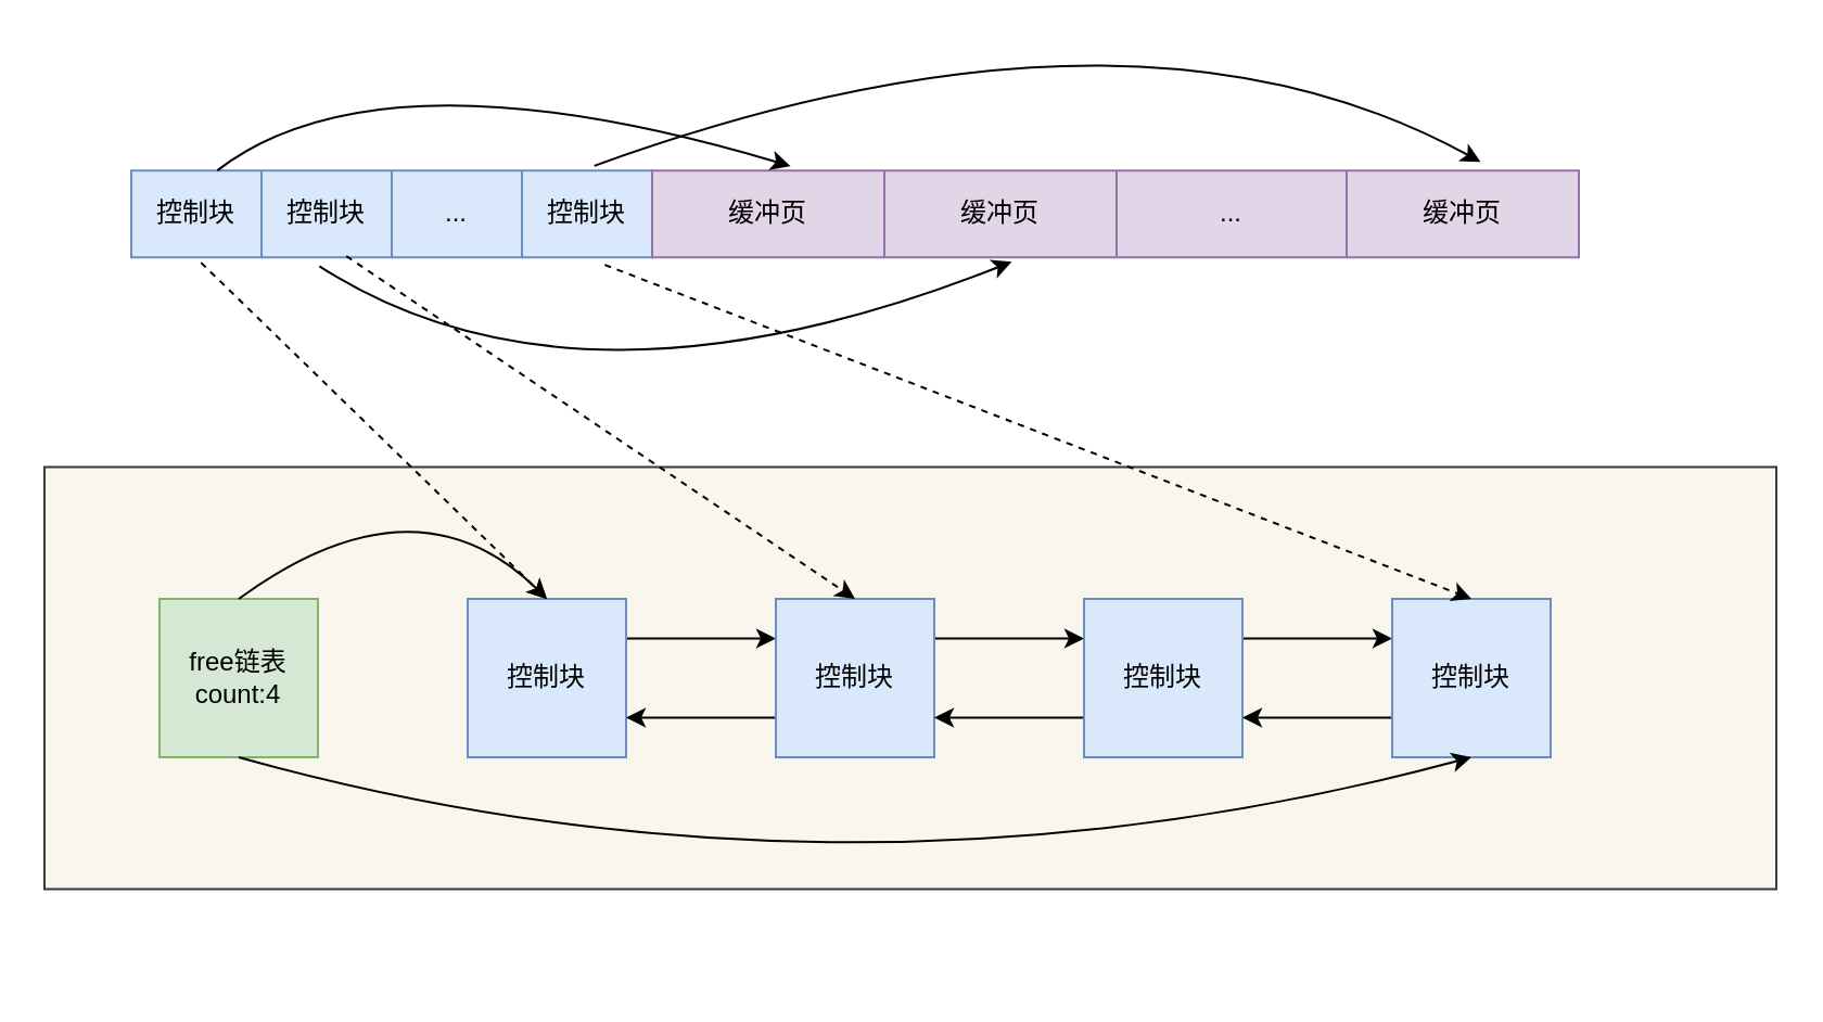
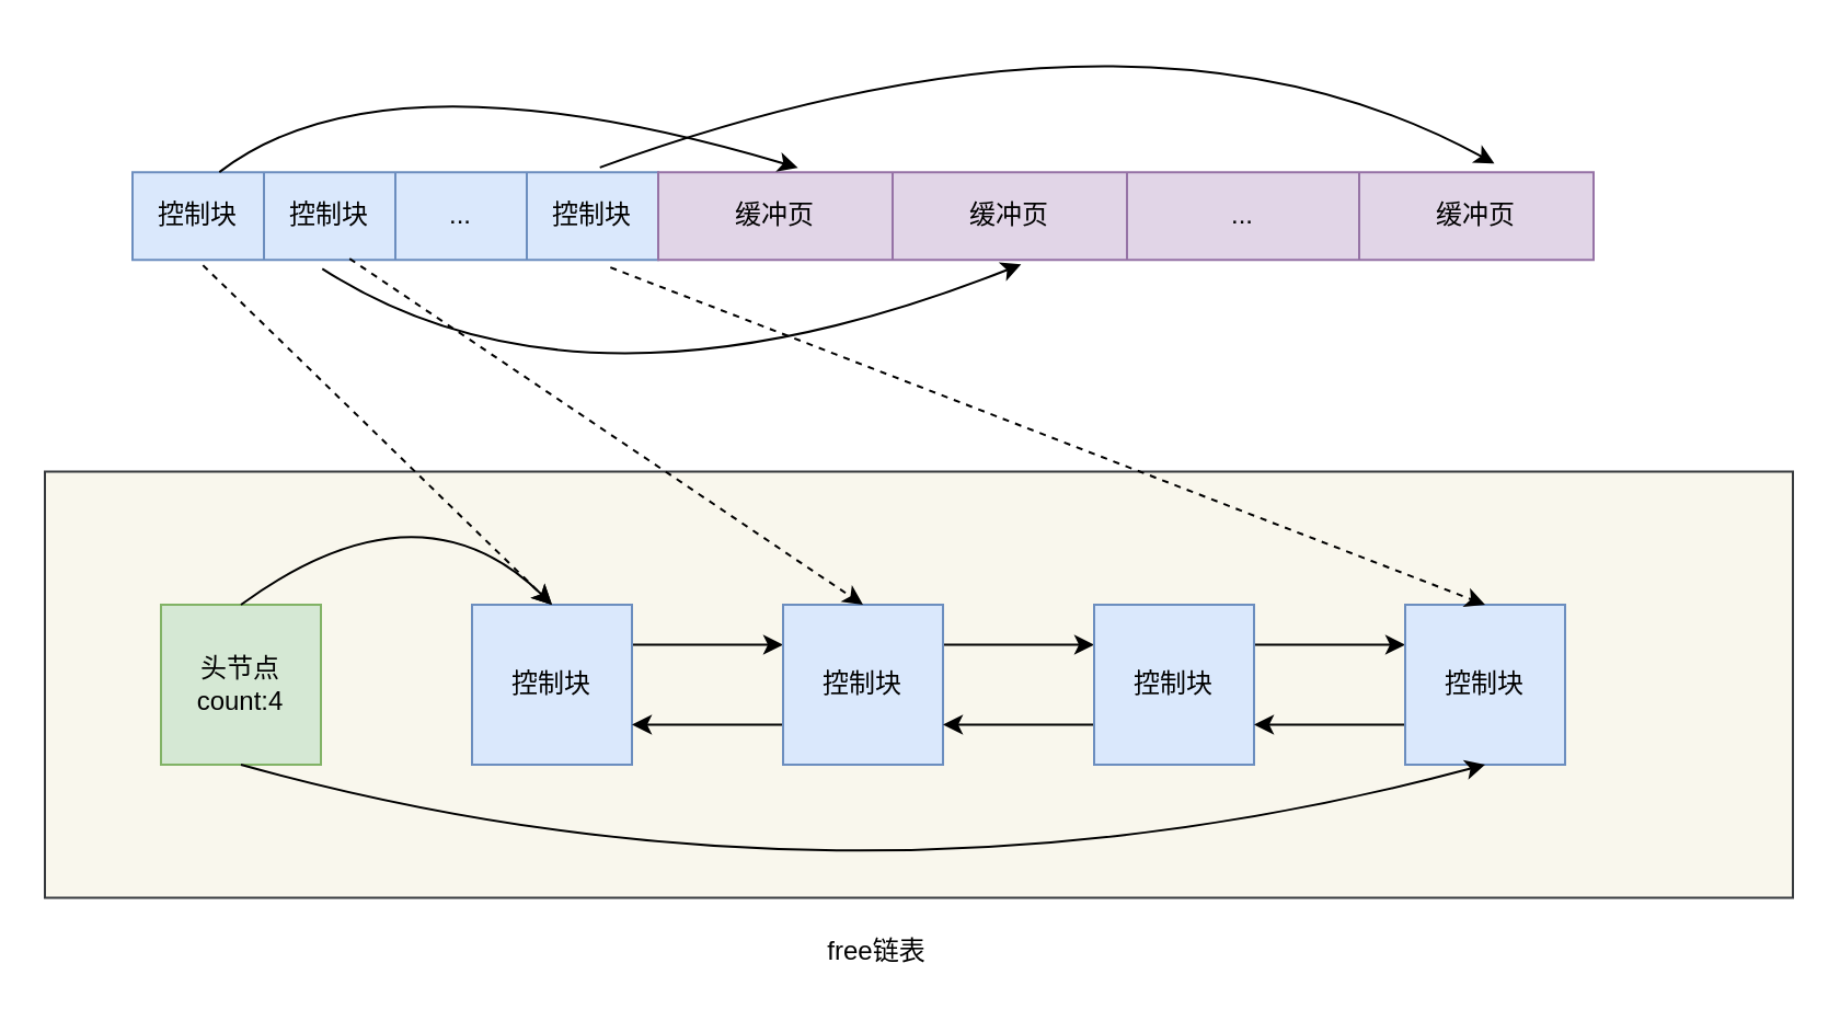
  <mxCell id="0" />
  <mxCell id="1" parent="0" />
  <mxCell id="2" value="" style="rounded=0;whiteSpace=wrap;html=1;fillColor=#f9f7ed;strokeColor=#36393d;" vertex="1" parent="1"><mxGeometry x="20" y="214.75" width="798" height="194.5" as="geometry" /></mxCell>
  <mxCell id="3" value="" style="group" vertex="1" connectable="0" parent="1"><mxGeometry x="60" y="78.08" width="667" height="40" as="geometry" /></mxCell>
  <mxCell id="4" value="" style="shape=table;startSize=0;container=1;collapsible=0;childLayout=tableLayout;fillColor=#dae8fc;strokeColor=#6c8ebf;" vertex="1" parent="3"><mxGeometry width="240" height="40" as="geometry" /></mxCell>
  <mxCell id="5" value="" style="shape=tableRow;horizontal=0;startSize=0;swimlaneHead=0;swimlaneBody=0;strokeColor=inherit;top=0;left=0;bottom=0;right=0;collapsible=0;dropTarget=0;fillColor=none;points=[[0,0.5],[1,0.5]];portConstraint=eastwest;" vertex="1" parent="4"><mxGeometry width="240" height="40" as="geometry" /></mxCell>
  <mxCell id="6" value="控制块" style="shape=partialRectangle;html=1;whiteSpace=wrap;connectable=0;strokeColor=inherit;overflow=hidden;fillColor=none;top=0;left=0;bottom=0;right=0;pointerEvents=1;" vertex="1" parent="5"><mxGeometry width="60" height="40" as="geometry"><mxRectangle width="60" height="40" as="alternateBounds" /></mxGeometry></mxCell>
  <mxCell id="7" value="控制块" style="shape=partialRectangle;html=1;whiteSpace=wrap;connectable=0;strokeColor=inherit;overflow=hidden;fillColor=none;top=0;left=0;bottom=0;right=0;pointerEvents=1;" vertex="1" parent="5"><mxGeometry x="60" width="60" height="40" as="geometry"><mxRectangle width="60" height="40" as="alternateBounds" /></mxGeometry></mxCell>
  <mxCell id="8" value="..." style="shape=partialRectangle;html=1;whiteSpace=wrap;connectable=0;strokeColor=inherit;overflow=hidden;fillColor=none;top=0;left=0;bottom=0;right=0;pointerEvents=1;" vertex="1" parent="5"><mxGeometry x="120" width="60" height="40" as="geometry"><mxRectangle width="60" height="40" as="alternateBounds" /></mxGeometry></mxCell>
  <mxCell id="9" value="控制块" style="shape=partialRectangle;html=1;whiteSpace=wrap;connectable=0;strokeColor=inherit;overflow=hidden;fillColor=none;top=0;left=0;bottom=0;right=0;pointerEvents=1;" vertex="1" parent="5"><mxGeometry x="180" width="60" height="40" as="geometry"><mxRectangle width="60" height="40" as="alternateBounds" /></mxGeometry></mxCell>
  <mxCell id="10" value="" style="shape=table;startSize=0;container=1;collapsible=0;childLayout=tableLayout;fillColor=#e1d5e7;strokeColor=#9673a6;" vertex="1" parent="3"><mxGeometry x="240" width="427" height="40" as="geometry" /></mxCell>
  <mxCell id="11" value="" style="shape=tableRow;horizontal=0;startSize=0;swimlaneHead=0;swimlaneBody=0;strokeColor=inherit;top=0;left=0;bottom=0;right=0;collapsible=0;dropTarget=0;fillColor=none;points=[[0,0.5],[1,0.5]];portConstraint=eastwest;" vertex="1" parent="10"><mxGeometry width="427" height="40" as="geometry" /></mxCell>
  <mxCell id="12" value="缓冲页" style="shape=partialRectangle;html=1;whiteSpace=wrap;connectable=0;strokeColor=inherit;overflow=hidden;fillColor=none;top=0;left=0;bottom=0;right=0;pointerEvents=1;" vertex="1" parent="11"><mxGeometry width="107" height="40" as="geometry"><mxRectangle width="107" height="40" as="alternateBounds" /></mxGeometry></mxCell>
  <mxCell id="13" value="缓冲页" style="shape=partialRectangle;html=1;whiteSpace=wrap;connectable=0;strokeColor=inherit;overflow=hidden;fillColor=none;top=0;left=0;bottom=0;right=0;pointerEvents=1;" vertex="1" parent="11"><mxGeometry x="107" width="107" height="40" as="geometry"><mxRectangle width="107" height="40" as="alternateBounds" /></mxGeometry></mxCell>
  <mxCell id="14" value="..." style="shape=partialRectangle;html=1;whiteSpace=wrap;connectable=0;strokeColor=inherit;overflow=hidden;fillColor=none;top=0;left=0;bottom=0;right=0;pointerEvents=1;" vertex="1" parent="11"><mxGeometry x="214" width="106" height="40" as="geometry"><mxRectangle width="106" height="40" as="alternateBounds" /></mxGeometry></mxCell>
  <mxCell id="15" value="缓冲页" style="shape=partialRectangle;html=1;whiteSpace=wrap;connectable=0;strokeColor=inherit;overflow=hidden;fillColor=none;top=0;left=0;bottom=0;right=0;pointerEvents=1;" vertex="1" parent="11"><mxGeometry x="320" width="107" height="40" as="geometry"><mxRectangle width="107" height="40" as="alternateBounds" /></mxGeometry></mxCell>
  <mxCell id="16" value="" style="curved=1;endArrow=classic;html=1;rounded=0;exitX=0.361;exitY=1.102;exitDx=0;exitDy=0;exitPerimeter=0;entryX=0.388;entryY=1.052;entryDx=0;entryDy=0;entryPerimeter=0;" edge="1" parent="3" source="5" target="11"><mxGeometry width="50" height="50" relative="1" as="geometry"><mxPoint x="232" y="126" as="sourcePoint" /><mxPoint x="496.151" y="124" as="targetPoint" /><Array as="points"><mxPoint x="206" y="121" /></Array></mxGeometry></mxCell>
  <mxCell id="17" value="" style="curved=1;endArrow=classic;html=1;rounded=0;entryX=0.894;entryY=-0.098;entryDx=0;entryDy=0;entryPerimeter=0;exitX=0.889;exitY=-0.054;exitDx=0;exitDy=0;exitPerimeter=0;" edge="1" parent="3" source="5" target="11"><mxGeometry width="50" height="50" relative="1" as="geometry"><mxPoint x="419" y="-87" as="sourcePoint" /><mxPoint x="683.151" y="-89" as="targetPoint" /><Array as="points"><mxPoint x="461.36" y="-92.08" /></Array></mxGeometry></mxCell>
  <mxCell id="18" value="" style="curved=1;endArrow=classic;html=1;rounded=0;exitX=0.136;exitY=0.002;exitDx=0;exitDy=0;exitPerimeter=0;entryX=0.133;entryY=-0.048;entryDx=0;entryDy=0;entryPerimeter=0;" edge="1" parent="1"><mxGeometry width="50" height="50" relative="1" as="geometry"><mxPoint x="99.64" y="78.08" as="sourcePoint" /><mxPoint x="363.791" y="76.08" as="targetPoint" /><Array as="points"><mxPoint x="175" y="20.08" /></Array></mxGeometry></mxCell>
  <mxCell id="19" style="edgeStyle=orthogonalEdgeStyle;rounded=0;orthogonalLoop=1;jettySize=auto;html=1;exitX=1;exitY=0.25;exitDx=0;exitDy=0;entryX=0;entryY=0.25;entryDx=0;entryDy=0;" edge="1" parent="1" source="20" target="23"><mxGeometry relative="1" as="geometry" /></mxCell>
  <mxCell id="20" value="控制块" style="whiteSpace=wrap;html=1;aspect=fixed;fillColor=#dae8fc;strokeColor=#6c8ebf;" vertex="1" parent="1"><mxGeometry x="215" y="275.5" width="73" height="73" as="geometry" /></mxCell>
  <mxCell id="21" style="edgeStyle=orthogonalEdgeStyle;rounded=0;orthogonalLoop=1;jettySize=auto;html=1;exitX=0;exitY=0.75;exitDx=0;exitDy=0;entryX=1;entryY=0.75;entryDx=0;entryDy=0;" edge="1" parent="1" source="23" target="20"><mxGeometry relative="1" as="geometry" /></mxCell>
  <mxCell id="22" style="edgeStyle=orthogonalEdgeStyle;rounded=0;orthogonalLoop=1;jettySize=auto;html=1;exitX=1;exitY=0.25;exitDx=0;exitDy=0;entryX=0;entryY=0.25;entryDx=0;entryDy=0;" edge="1" parent="1" source="23" target="26"><mxGeometry relative="1" as="geometry" /></mxCell>
  <mxCell id="23" value="控制块" style="whiteSpace=wrap;html=1;aspect=fixed;fillColor=#dae8fc;strokeColor=#6c8ebf;" vertex="1" parent="1"><mxGeometry x="357" y="275.5" width="73" height="73" as="geometry" /></mxCell>
  <mxCell id="24" style="edgeStyle=orthogonalEdgeStyle;rounded=0;orthogonalLoop=1;jettySize=auto;html=1;exitX=0;exitY=0.75;exitDx=0;exitDy=0;entryX=1;entryY=0.75;entryDx=0;entryDy=0;" edge="1" parent="1" source="26" target="23"><mxGeometry relative="1" as="geometry" /></mxCell>
  <mxCell id="25" style="edgeStyle=orthogonalEdgeStyle;rounded=0;orthogonalLoop=1;jettySize=auto;html=1;exitX=1;exitY=0.25;exitDx=0;exitDy=0;entryX=0;entryY=0.25;entryDx=0;entryDy=0;" edge="1" parent="1" source="26" target="28"><mxGeometry relative="1" as="geometry" /></mxCell>
  <mxCell id="26" value="控制块" style="whiteSpace=wrap;html=1;aspect=fixed;fillColor=#dae8fc;strokeColor=#6c8ebf;" vertex="1" parent="1"><mxGeometry x="499" y="275.5" width="73" height="73" as="geometry" /></mxCell>
  <mxCell id="27" style="edgeStyle=orthogonalEdgeStyle;rounded=0;orthogonalLoop=1;jettySize=auto;html=1;exitX=0;exitY=0.75;exitDx=0;exitDy=0;entryX=1;entryY=0.75;entryDx=0;entryDy=0;" edge="1" parent="1" source="28" target="26"><mxGeometry relative="1" as="geometry" /></mxCell>
  <mxCell id="28" value="控制块" style="whiteSpace=wrap;html=1;aspect=fixed;fillColor=#dae8fc;strokeColor=#6c8ebf;" vertex="1" parent="1"><mxGeometry x="641" y="275.5" width="73" height="73" as="geometry" /></mxCell>
- <mxCell id="29" value="free链表&lt;br&gt;count:4" style="whiteSpace=wrap;html=1;aspect=fixed;fillColor=#d5e8d4;strokeColor=#82b366;" vertex="1" parent="1"><mxGeometry x="73" y="275.5" width="73" height="73" as="geometry" /></mxCell>
+ <mxCell id="29" value="头节点&lt;br&gt;count:4" style="whiteSpace=wrap;html=1;aspect=fixed;fillColor=#d5e8d4;strokeColor=#82b366;" vertex="1" parent="1"><mxGeometry x="73" y="275.5" width="73" height="73" as="geometry" /></mxCell>
  <mxCell id="30" value="" style="curved=1;endArrow=classic;html=1;rounded=0;exitX=0.5;exitY=0;exitDx=0;exitDy=0;entryX=0.5;entryY=0;entryDx=0;entryDy=0;" edge="1" parent="1" source="29" target="20"><mxGeometry width="50" height="50" relative="1" as="geometry"><mxPoint x="119.42" y="251" as="sourcePoint" /><mxPoint x="383.571" y="249" as="targetPoint" /><Array as="points"><mxPoint x="191" y="216" /></Array></mxGeometry></mxCell>
  <mxCell id="31" value="" style="curved=1;endArrow=classic;html=1;rounded=0;exitX=0.5;exitY=1;exitDx=0;exitDy=0;entryX=0.5;entryY=1;entryDx=0;entryDy=0;" edge="1" parent="1" source="29" target="28"><mxGeometry width="50" height="50" relative="1" as="geometry"><mxPoint x="141" y="383" as="sourcePoint" /><mxPoint x="460" y="381" as="targetPoint" /><Array as="points"><mxPoint x="388" y="426" /></Array></mxGeometry></mxCell>
  <mxCell id="32" value="" style="endArrow=classic;html=1;rounded=0;exitX=0.134;exitY=1.062;exitDx=0;exitDy=0;exitPerimeter=0;entryX=0.5;entryY=0;entryDx=0;entryDy=0;dashed=1;" edge="1" parent="1" source="5" target="20"><mxGeometry width="50" height="50" relative="1" as="geometry"><mxPoint x="534" y="429" as="sourcePoint" /><mxPoint x="584" y="379" as="targetPoint" /></mxGeometry></mxCell>
  <mxCell id="33" value="" style="endArrow=classic;html=1;rounded=0;exitX=0.413;exitY=0.987;exitDx=0;exitDy=0;exitPerimeter=0;entryX=0.5;entryY=0;entryDx=0;entryDy=0;dashed=1;" edge="1" parent="1" source="5" target="23"><mxGeometry width="50" height="50" relative="1" as="geometry"><mxPoint x="177" y="128" as="sourcePoint" /><mxPoint x="337" y="283" as="targetPoint" /></mxGeometry></mxCell>
  <mxCell id="34" value="" style="endArrow=classic;html=1;rounded=0;exitX=0.909;exitY=1.087;exitDx=0;exitDy=0;exitPerimeter=0;entryX=0.5;entryY=0;entryDx=0;entryDy=0;dashed=1;" edge="1" parent="1" source="5" target="28"><mxGeometry width="50" height="50" relative="1" as="geometry"><mxPoint x="319" y="131" as="sourcePoint" /><mxPoint x="554" y="289" as="targetPoint" /></mxGeometry></mxCell>
+ <mxCell id="35" value="free链表" style="text;html=1;strokeColor=none;fillColor=none;align=center;verticalAlign=middle;whiteSpace=wrap;rounded=0;" vertex="1" parent="1"><mxGeometry x="370" y="419" width="60" height="30" as="geometry" /></mxCell>
